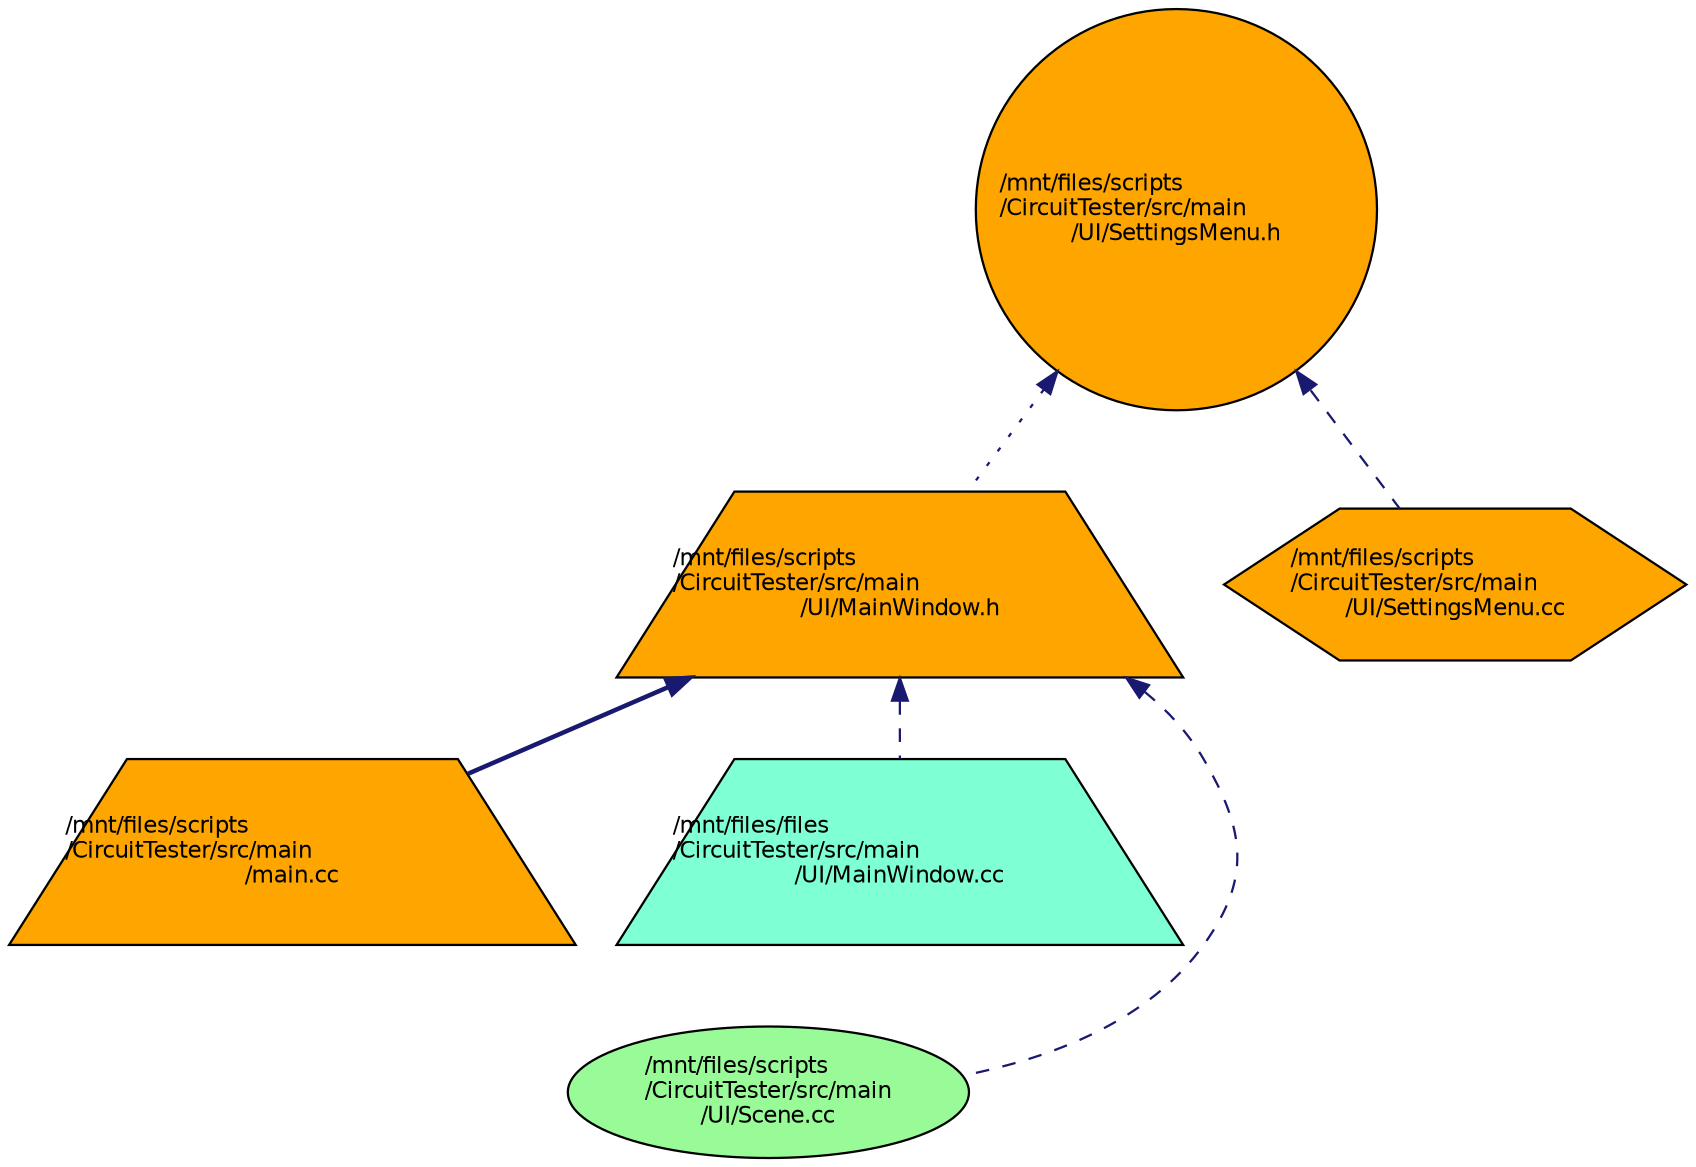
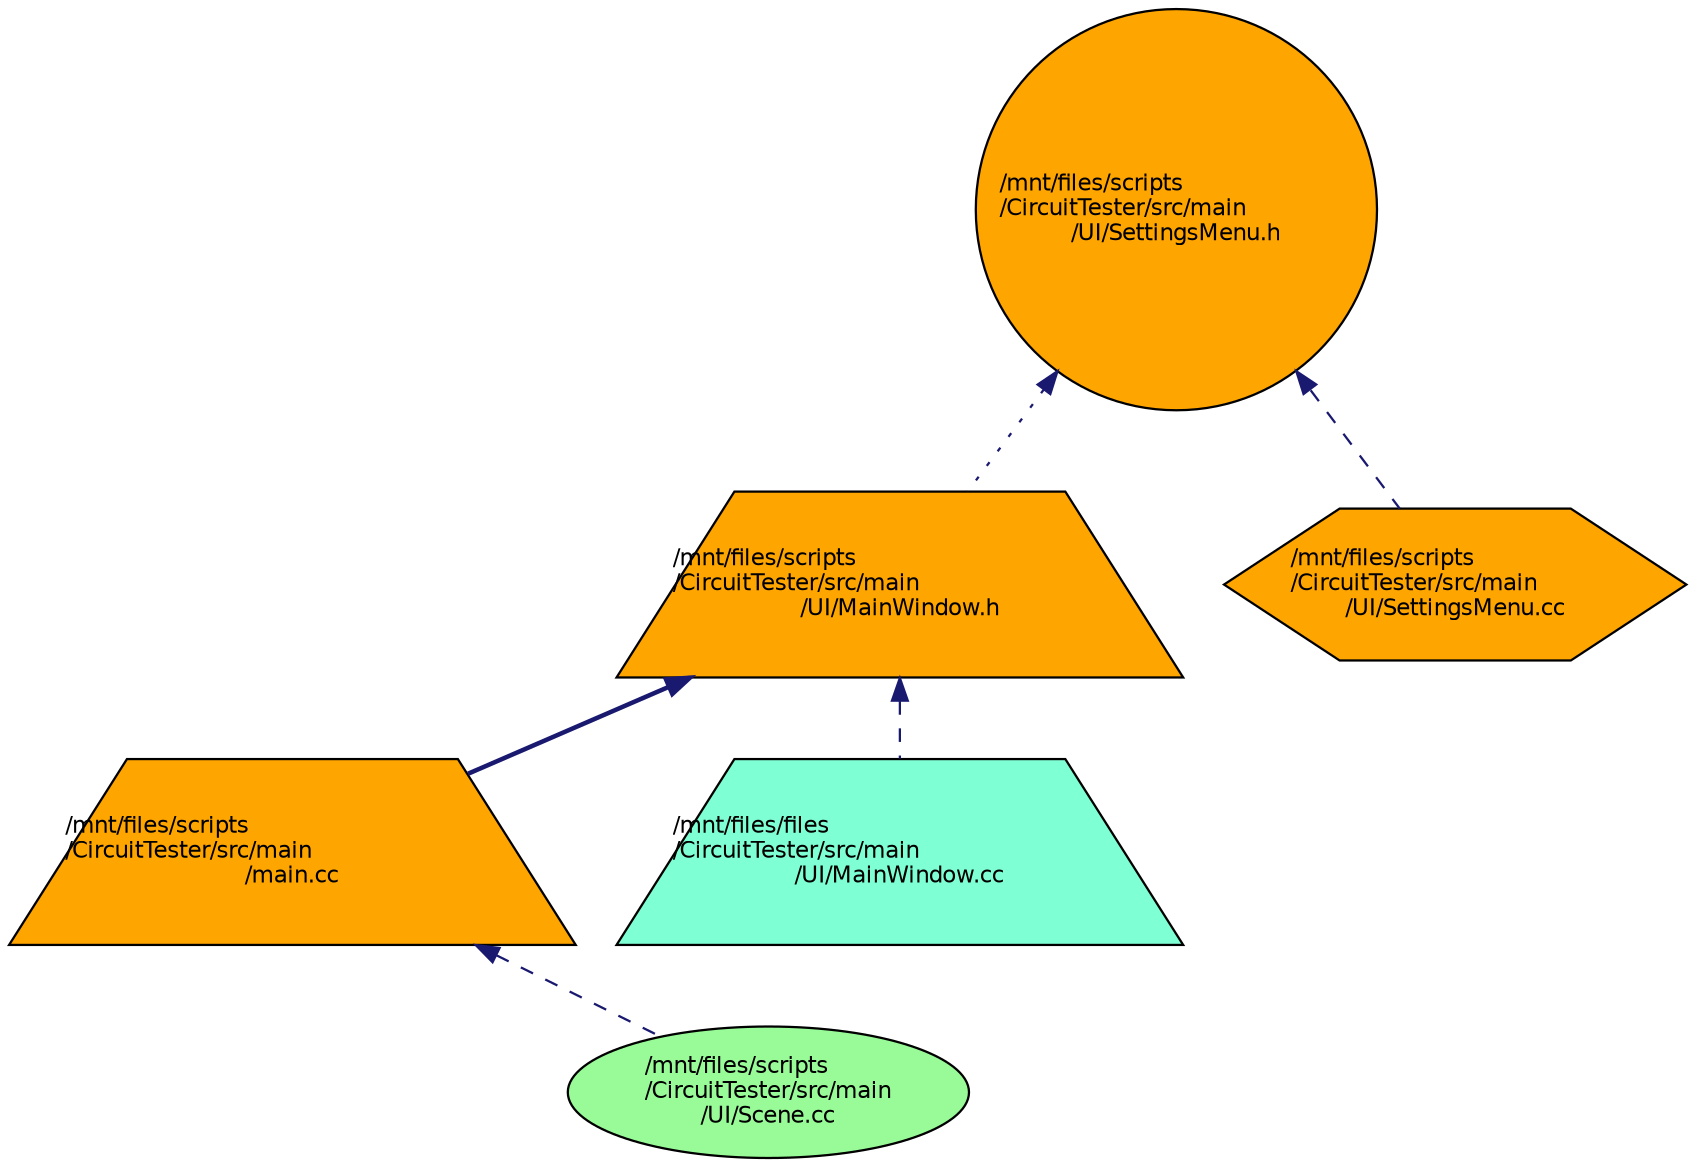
  digraph {
    node [color=black fillcolor=orange fontname=Helvetica fontsize=10 shape=trapezium style=filled]
    edge [color=midnightblue dir=back fontname=Helvetica fontsize=10 labelfontname=Helvetica labelfontsize=10 style=dashed]
    n1 [fontcolor=black height=0.2 label="/mnt/files/scripts\l/CircuitTester/src/main\l/UI/SettingsMenu.h" shape=circle width=0.4]
    n2 [height=0.2 label="/mnt/files/scripts\l/CircuitTester/src/main\l/UI/MainWindow.h" width=0.4]
    n3 [height=0.2 label="/mnt/files/scripts\l/CircuitTester/src/main\l/UI/SettingsMenu.cc" shape=hexagon width=0.4]
    n4 [height=0.2 label="/mnt/files/scripts\l/CircuitTester/src/main\l/main.cc" width=0.4]
    n5 [fillcolor=aquamarine height=0.2 label="/mnt/files/files\l/CircuitTester/src/main\l/UI/MainWindow.cc" width=0.4]
    n6 [fillcolor=palegreen height=0.2 label="/mnt/files/scripts\l/CircuitTester/src/main\l/UI/Scene.cc" shape=ellipse width=0.4]
    n1 -> n2 [style=dotted]
    n1 -> n3
    n2 -> n4 [style=bold]
    n2 -> n5
-   n2 -> n6
+   n4 -> n6
  }
